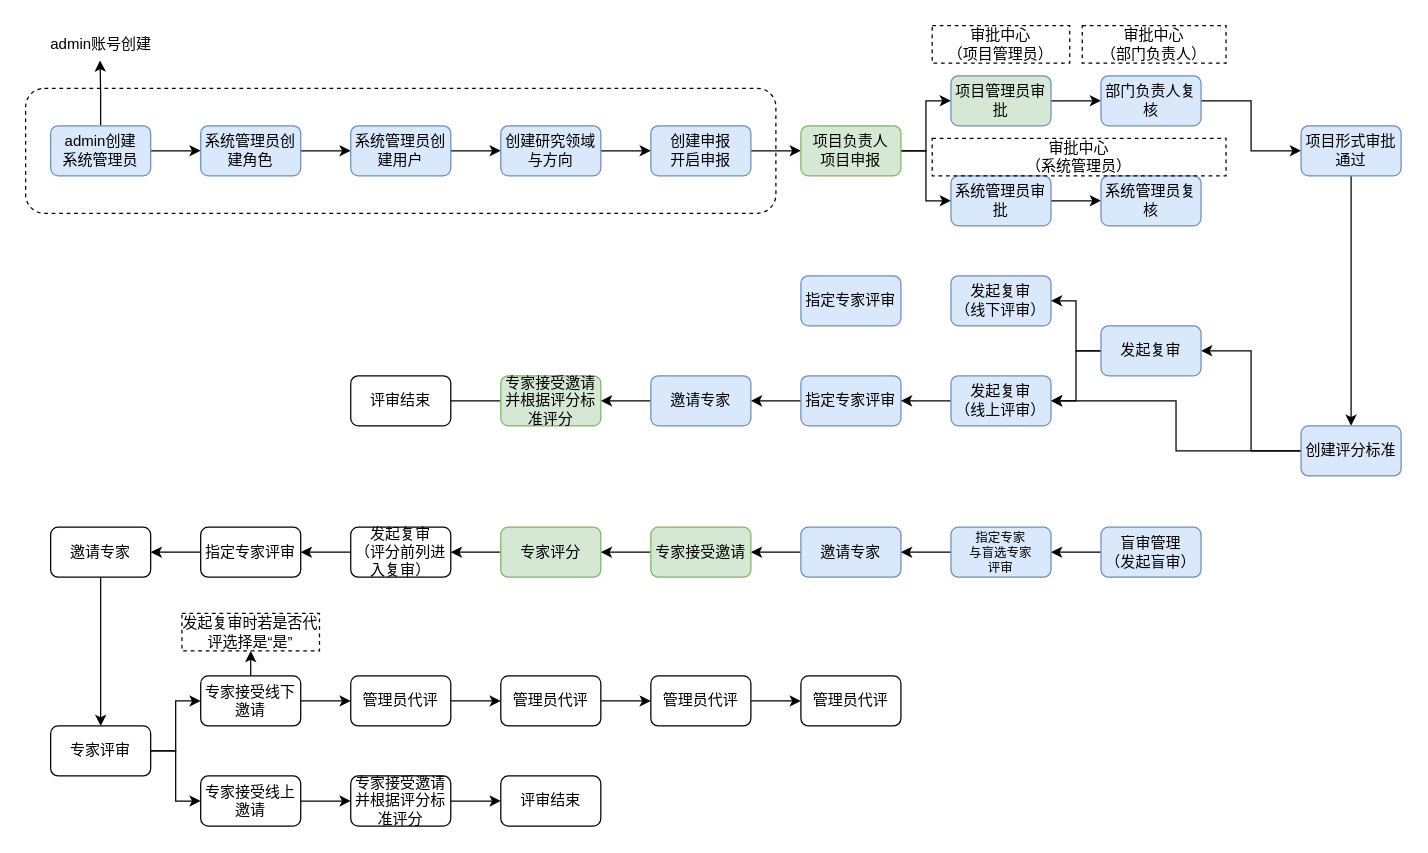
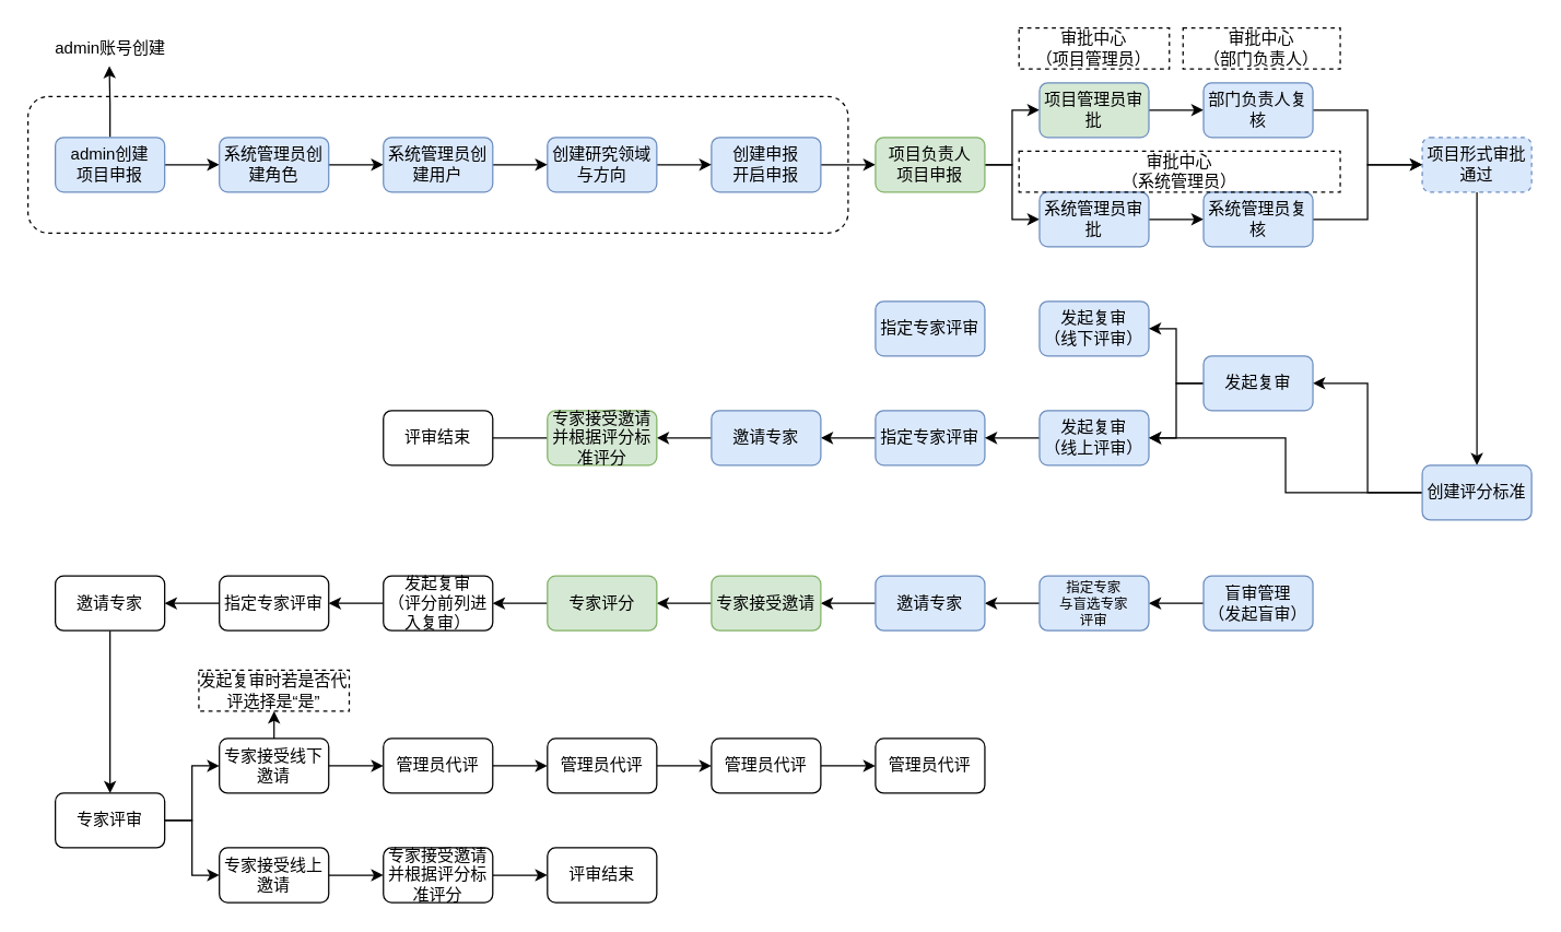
  <mxCell id="0" />
  <mxCell id="1" parent="0" />
  <mxCell id="2" value="" style="rounded=1;whiteSpace=wrap;html=1;dashed=1;" vertex="1" parent="1"><mxGeometry x="20" y="70" width="600" height="100" as="geometry" /></mxCell>
  <mxCell id="3" style="edgeStyle=orthogonalEdgeStyle;rounded=0;orthogonalLoop=1;jettySize=auto;html=1;exitX=1;exitY=0.5;exitDx=0;exitDy=0;entryX=0;entryY=0.5;entryDx=0;entryDy=0;" edge="1" parent="1" source="5" target="7"><mxGeometry relative="1" as="geometry" /></mxCell>
  <mxCell id="4" style="edgeStyle=orthogonalEdgeStyle;rounded=0;orthogonalLoop=1;jettySize=auto;html=1;exitX=0.5;exitY=0;exitDx=0;exitDy=0;entryX=0.495;entryY=0.924;entryDx=0;entryDy=0;entryPerimeter=0;" edge="1" parent="1" source="5" target="10"><mxGeometry relative="1" as="geometry" /></mxCell>
- <mxCell id="5" value="admin创建&lt;br&gt;系统管理员" style="rounded=1;whiteSpace=wrap;html=1;fillColor=#dae8fc;strokeColor=#6c8ebf;" vertex="1" parent="1"><mxGeometry x="40" y="100" width="80" height="40" as="geometry" /></mxCell>
+ <mxCell id="5" value="admin创建&lt;br&gt;项目申报" style="rounded=1;whiteSpace=wrap;html=1;fillColor=#dae8fc;strokeColor=#6c8ebf;" vertex="1" parent="1"><mxGeometry x="40" y="100" width="80" height="40" as="geometry" /></mxCell>
  <mxCell id="6" style="edgeStyle=orthogonalEdgeStyle;rounded=0;orthogonalLoop=1;jettySize=auto;html=1;exitX=1;exitY=0.5;exitDx=0;exitDy=0;" edge="1" parent="1" source="7" target="17"><mxGeometry relative="1" as="geometry" /></mxCell>
  <mxCell id="7" value="系统管理员创建角色" style="rounded=1;whiteSpace=wrap;html=1;fillColor=#dae8fc;strokeColor=#6c8ebf;" vertex="1" parent="1"><mxGeometry x="160" y="100" width="80" height="40" as="geometry" /></mxCell>
  <mxCell id="8" style="edgeStyle=orthogonalEdgeStyle;rounded=0;orthogonalLoop=1;jettySize=auto;html=1;exitX=1;exitY=0.5;exitDx=0;exitDy=0;entryX=0;entryY=0.5;entryDx=0;entryDy=0;" edge="1" parent="1" source="9" target="13"><mxGeometry relative="1" as="geometry" /></mxCell>
  <mxCell id="9" value="创建申报&lt;br&gt;开启申报" style="rounded=1;whiteSpace=wrap;html=1;fillColor=#dae8fc;strokeColor=#6c8ebf;" vertex="1" parent="1"><mxGeometry x="520" y="100" width="80" height="40" as="geometry" /></mxCell>
  <mxCell id="10" value="admin账号创建" style="text;html=1;align=center;verticalAlign=middle;resizable=0;points=[];autosize=1;strokeColor=none;fillColor=none;" vertex="1" parent="1"><mxGeometry x="30" y="20" width="100" height="30" as="geometry" /></mxCell>
  <mxCell id="11" style="edgeStyle=orthogonalEdgeStyle;rounded=0;orthogonalLoop=1;jettySize=auto;html=1;exitX=1;exitY=0.5;exitDx=0;exitDy=0;entryX=0;entryY=0.5;entryDx=0;entryDy=0;" edge="1" parent="1" source="13" target="19"><mxGeometry relative="1" as="geometry" /></mxCell>
  <mxCell id="12" style="edgeStyle=orthogonalEdgeStyle;rounded=0;orthogonalLoop=1;jettySize=auto;html=1;exitX=1;exitY=0.5;exitDx=0;exitDy=0;entryX=0;entryY=0.5;entryDx=0;entryDy=0;" edge="1" parent="1" source="13" target="34"><mxGeometry relative="1" as="geometry" /></mxCell>
  <mxCell id="13" value="项目负责人&lt;br&gt;项目申报" style="rounded=1;whiteSpace=wrap;html=1;fillColor=#d5e8d4;strokeColor=#82b366;" vertex="1" parent="1"><mxGeometry x="640" y="100" width="80" height="40" as="geometry" /></mxCell>
  <mxCell id="14" style="edgeStyle=orthogonalEdgeStyle;rounded=0;orthogonalLoop=1;jettySize=auto;html=1;exitX=1;exitY=0.5;exitDx=0;exitDy=0;" edge="1" parent="1" source="15" target="9"><mxGeometry relative="1" as="geometry" /></mxCell>
  <mxCell id="15" value="创建研究领域与方向" style="rounded=1;whiteSpace=wrap;html=1;fillColor=#dae8fc;strokeColor=#6c8ebf;" vertex="1" parent="1"><mxGeometry x="400" y="100" width="80" height="40" as="geometry" /></mxCell>
  <mxCell id="16" style="edgeStyle=orthogonalEdgeStyle;rounded=0;orthogonalLoop=1;jettySize=auto;html=1;exitX=1;exitY=0.5;exitDx=0;exitDy=0;entryX=0;entryY=0.5;entryDx=0;entryDy=0;" edge="1" parent="1" source="17" target="15"><mxGeometry relative="1" as="geometry" /></mxCell>
  <mxCell id="17" value="系统管理员创建用户" style="rounded=1;whiteSpace=wrap;html=1;fillColor=#dae8fc;strokeColor=#6c8ebf;" vertex="1" parent="1"><mxGeometry x="280" y="100" width="80" height="40" as="geometry" /></mxCell>
  <mxCell id="18" style="edgeStyle=orthogonalEdgeStyle;rounded=0;orthogonalLoop=1;jettySize=auto;html=1;exitX=1;exitY=0.5;exitDx=0;exitDy=0;" edge="1" parent="1" source="19" target="21"><mxGeometry relative="1" as="geometry" /></mxCell>
  <mxCell id="19" value="项目管理员审批" style="rounded=1;whiteSpace=wrap;html=1;fillColor=#d5e8d4;strokeColor=#6c8ebf;" vertex="1" parent="1"><mxGeometry x="760" y="60" width="80" height="40" as="geometry" /></mxCell>
  <mxCell id="20" style="edgeStyle=orthogonalEdgeStyle;rounded=0;orthogonalLoop=1;jettySize=auto;html=1;exitX=1;exitY=0.5;exitDx=0;exitDy=0;entryX=0;entryY=0.5;entryDx=0;entryDy=0;" edge="1" parent="1" source="21" target="23"><mxGeometry relative="1" as="geometry" /></mxCell>
  <mxCell id="21" value="部门负责人复核" style="rounded=1;whiteSpace=wrap;html=1;fillColor=#dae8fc;strokeColor=#6c8ebf;" vertex="1" parent="1"><mxGeometry x="880" y="60" width="80" height="40" as="geometry" /></mxCell>
  <mxCell id="22" style="edgeStyle=orthogonalEdgeStyle;rounded=0;orthogonalLoop=1;jettySize=auto;html=1;exitX=0.5;exitY=1;exitDx=0;exitDy=0;" edge="1" parent="1" source="23" target="26"><mxGeometry relative="1" as="geometry" /></mxCell>
- <mxCell id="23" value="项目形式审批通过" style="rounded=1;whiteSpace=wrap;html=1;fillColor=#dae8fc;strokeColor=#6c8ebf;" vertex="1" parent="1"><mxGeometry x="1040" y="100" width="80" height="40" as="geometry" /></mxCell>
+ <mxCell id="23" value="项目形式审批通过" style="rounded=1;whiteSpace=wrap;html=1;fillColor=#dae8fc;strokeColor=#6c8ebf;dashed=1;" vertex="1" parent="1"><mxGeometry x="1040" y="100" width="80" height="40" as="geometry" /></mxCell>
  <mxCell id="24" style="edgeStyle=orthogonalEdgeStyle;rounded=0;orthogonalLoop=1;jettySize=auto;html=1;exitX=0;exitY=0.5;exitDx=0;exitDy=0;entryX=1;entryY=0.5;entryDx=0;entryDy=0;" edge="1" parent="1" source="26" target="51"><mxGeometry relative="1" as="geometry" /></mxCell>
  <mxCell id="25" style="edgeStyle=orthogonalEdgeStyle;rounded=0;orthogonalLoop=1;jettySize=auto;html=1;exitX=0;exitY=0.5;exitDx=0;exitDy=0;" edge="1" parent="1" source="26" target="30"><mxGeometry relative="1" as="geometry" /></mxCell>
  <mxCell id="26" value="创建评分标准" style="rounded=1;whiteSpace=wrap;html=1;fillColor=#dae8fc;strokeColor=#6c8ebf;" vertex="1" parent="1"><mxGeometry x="1040" y="340" width="80" height="40" as="geometry" /></mxCell>
  <mxCell id="27" style="edgeStyle=orthogonalEdgeStyle;rounded=0;orthogonalLoop=1;jettySize=auto;html=1;exitX=0;exitY=0.5;exitDx=0;exitDy=0;entryX=1;entryY=0.5;entryDx=0;entryDy=0;" edge="1" parent="1" source="28" target="40"><mxGeometry relative="1" as="geometry" /></mxCell>
  <mxCell id="28" value="指定专家评审" style="rounded=1;whiteSpace=wrap;html=1;fillColor=#dae8fc;strokeColor=#6c8ebf;" vertex="1" parent="1"><mxGeometry x="640" y="300" width="80" height="40" as="geometry" /></mxCell>
  <mxCell id="29" style="edgeStyle=orthogonalEdgeStyle;rounded=0;orthogonalLoop=1;jettySize=auto;html=1;exitX=0;exitY=0.5;exitDx=0;exitDy=0;entryX=1;entryY=0.5;entryDx=0;entryDy=0;" edge="1" parent="1" source="30" target="28"><mxGeometry relative="1" as="geometry" /></mxCell>
  <mxCell id="30" value="发起复审&lt;br&gt;（线上评审）" style="rounded=1;whiteSpace=wrap;html=1;fillColor=#dae8fc;strokeColor=#6c8ebf;" vertex="1" parent="1"><mxGeometry x="760" y="300" width="80" height="40" as="geometry" /></mxCell>
  <mxCell id="31" style="edgeStyle=orthogonalEdgeStyle;rounded=0;orthogonalLoop=1;jettySize=auto;html=1;exitX=0;exitY=0.5;exitDx=0;exitDy=0;entryX=1;entryY=0.5;entryDx=0;entryDy=0;" edge="1" parent="1" source="32" target="38"><mxGeometry relative="1" as="geometry" /></mxCell>
  <mxCell id="32" value="盲审管理&lt;br&gt;（发起盲审）" style="rounded=1;whiteSpace=wrap;html=1;fillColor=#dae8fc;strokeColor=#6c8ebf;" vertex="1" parent="1"><mxGeometry x="880" y="421" width="80" height="40" as="geometry" /></mxCell>
  <mxCell id="33" style="edgeStyle=orthogonalEdgeStyle;rounded=0;orthogonalLoop=1;jettySize=auto;html=1;exitX=1;exitY=0.5;exitDx=0;exitDy=0;entryX=0;entryY=0.5;entryDx=0;entryDy=0;" edge="1" parent="1" source="34" target="36"><mxGeometry relative="1" as="geometry" /></mxCell>
  <mxCell id="34" value="系统管理员审批" style="rounded=1;whiteSpace=wrap;html=1;fillColor=#dae8fc;strokeColor=#6c8ebf;" vertex="1" parent="1"><mxGeometry x="760" y="140" width="80" height="40" as="geometry" /></mxCell>
+ <mxCell id="35" style="edgeStyle=orthogonalEdgeStyle;rounded=0;orthogonalLoop=1;jettySize=auto;html=1;exitX=1;exitY=0.5;exitDx=0;exitDy=0;entryX=0;entryY=0.5;entryDx=0;entryDy=0;" edge="1" parent="1" source="36" target="23"><mxGeometry relative="1" as="geometry" /></mxCell>
  <mxCell id="36" value="系统管理员复核" style="rounded=1;whiteSpace=wrap;html=1;fillColor=#dae8fc;strokeColor=#6c8ebf;" vertex="1" parent="1"><mxGeometry x="880" y="140" width="80" height="40" as="geometry" /></mxCell>
  <mxCell id="37" style="edgeStyle=orthogonalEdgeStyle;rounded=0;orthogonalLoop=1;jettySize=auto;html=1;exitX=0;exitY=0.5;exitDx=0;exitDy=0;entryX=1;entryY=0.5;entryDx=0;entryDy=0;" edge="1" parent="1" source="38" target="42"><mxGeometry relative="1" as="geometry" /></mxCell>
  <mxCell id="38" value="指定专家&lt;br style=&quot;font-size: 10px;&quot;&gt;与盲选专家&lt;br style=&quot;font-size: 10px;&quot;&gt;评审" style="rounded=1;whiteSpace=wrap;html=1;fontSize=10;fillColor=#dae8fc;strokeColor=#6c8ebf;" vertex="1" parent="1"><mxGeometry x="760" y="421" width="80" height="40" as="geometry" /></mxCell>
  <mxCell id="39" style="edgeStyle=orthogonalEdgeStyle;rounded=0;orthogonalLoop=1;jettySize=auto;html=1;exitX=0;exitY=0.5;exitDx=0;exitDy=0;entryX=1;entryY=0.5;entryDx=0;entryDy=0;" edge="1" parent="1" source="40" target="44"><mxGeometry relative="1" as="geometry" /></mxCell>
  <mxCell id="40" value="邀请专家" style="rounded=1;whiteSpace=wrap;html=1;fillColor=#dae8fc;strokeColor=#6c8ebf;" vertex="1" parent="1"><mxGeometry x="520" y="300" width="80" height="40" as="geometry" /></mxCell>
  <mxCell id="41" style="edgeStyle=orthogonalEdgeStyle;rounded=0;orthogonalLoop=1;jettySize=auto;html=1;exitX=0;exitY=0.5;exitDx=0;exitDy=0;entryX=1;entryY=0.5;entryDx=0;entryDy=0;" edge="1" parent="1" source="42" target="46"><mxGeometry relative="1" as="geometry" /></mxCell>
  <mxCell id="42" value="邀请专家" style="rounded=1;whiteSpace=wrap;html=1;fillColor=#dae8fc;strokeColor=#6c8ebf;" vertex="1" parent="1"><mxGeometry x="640" y="421" width="80" height="40" as="geometry" /></mxCell>
  <mxCell id="43" style="edgeStyle=orthogonalEdgeStyle;rounded=0;orthogonalLoop=1;jettySize=auto;html=1;exitX=0;exitY=0.5;exitDx=0;exitDy=0;entryX=1;entryY=0.5;entryDx=0;entryDy=0;" edge="1" parent="1" source="44"><mxGeometry relative="1" as="geometry"><mxPoint x="320" y="320" as="targetPoint" /></mxGeometry></mxCell>
  <mxCell id="44" value="专家接受邀请并根据评分标准评分" style="rounded=1;whiteSpace=wrap;html=1;strokeColor=#82b366;fillColor=#d5e8d4;" vertex="1" parent="1"><mxGeometry x="400" y="300" width="80" height="40" as="geometry" /></mxCell>
  <mxCell id="45" style="edgeStyle=orthogonalEdgeStyle;rounded=0;orthogonalLoop=1;jettySize=auto;html=1;exitX=0;exitY=0.5;exitDx=0;exitDy=0;" edge="1" parent="1" source="46" target="54"><mxGeometry relative="1" as="geometry" /></mxCell>
  <mxCell id="46" value="专家接受邀请" style="rounded=1;whiteSpace=wrap;html=1;strokeColor=#82b366;fillColor=#d5e8d4;" vertex="1" parent="1"><mxGeometry x="520" y="421" width="80" height="40" as="geometry" /></mxCell>
  <mxCell id="47" value="评审结束" style="rounded=1;whiteSpace=wrap;html=1;" vertex="1" parent="1"><mxGeometry x="280" y="300" width="80" height="40" as="geometry" /></mxCell>
  <mxCell id="48" value="发起复审&lt;br&gt;（线下评审）" style="rounded=1;whiteSpace=wrap;html=1;fillColor=#dae8fc;strokeColor=#6c8ebf;" vertex="1" parent="1"><mxGeometry x="760" y="220" width="80" height="40" as="geometry" /></mxCell>
  <mxCell id="49" style="edgeStyle=orthogonalEdgeStyle;rounded=0;orthogonalLoop=1;jettySize=auto;html=1;exitX=0;exitY=0.5;exitDx=0;exitDy=0;entryX=1;entryY=0.5;entryDx=0;entryDy=0;" edge="1" parent="1" source="51" target="30"><mxGeometry relative="1" as="geometry" /></mxCell>
  <mxCell id="50" style="edgeStyle=orthogonalEdgeStyle;rounded=0;orthogonalLoop=1;jettySize=auto;html=1;exitX=0;exitY=0.5;exitDx=0;exitDy=0;entryX=1;entryY=0.5;entryDx=0;entryDy=0;" edge="1" parent="1" source="51" target="48"><mxGeometry relative="1" as="geometry" /></mxCell>
  <mxCell id="51" value="发起复审" style="rounded=1;whiteSpace=wrap;html=1;fillColor=#dae8fc;strokeColor=#6c8ebf;" vertex="1" parent="1"><mxGeometry x="880" y="260" width="80" height="40" as="geometry" /></mxCell>
  <mxCell id="52" value="指定专家评审" style="rounded=1;whiteSpace=wrap;html=1;fillColor=#dae8fc;strokeColor=#6c8ebf;" vertex="1" parent="1"><mxGeometry x="640" y="220" width="80" height="40" as="geometry" /></mxCell>
  <mxCell id="53" style="edgeStyle=orthogonalEdgeStyle;rounded=0;orthogonalLoop=1;jettySize=auto;html=1;exitX=0;exitY=0.5;exitDx=0;exitDy=0;entryX=1;entryY=0.5;entryDx=0;entryDy=0;" edge="1" parent="1" source="54" target="56"><mxGeometry relative="1" as="geometry" /></mxCell>
  <mxCell id="54" value="专家评分" style="rounded=1;whiteSpace=wrap;html=1;strokeColor=#82b366;fillColor=#d5e8d4;" vertex="1" parent="1"><mxGeometry x="400" y="421" width="80" height="40" as="geometry" /></mxCell>
  <mxCell id="55" style="edgeStyle=orthogonalEdgeStyle;rounded=0;orthogonalLoop=1;jettySize=auto;html=1;exitX=0;exitY=0.5;exitDx=0;exitDy=0;entryX=1;entryY=0.5;entryDx=0;entryDy=0;" edge="1" parent="1" source="56" target="58"><mxGeometry relative="1" as="geometry" /></mxCell>
  <mxCell id="56" value="发起复审&lt;br&gt;（评分前列进入复审）" style="rounded=1;whiteSpace=wrap;html=1;" vertex="1" parent="1"><mxGeometry x="280" y="421" width="80" height="40" as="geometry" /></mxCell>
  <mxCell id="57" style="edgeStyle=orthogonalEdgeStyle;rounded=0;orthogonalLoop=1;jettySize=auto;html=1;exitX=0;exitY=0.5;exitDx=0;exitDy=0;entryX=1;entryY=0.5;entryDx=0;entryDy=0;" edge="1" parent="1" source="58" target="67"><mxGeometry relative="1" as="geometry" /></mxCell>
  <mxCell id="58" value="指定专家评审" style="rounded=1;whiteSpace=wrap;html=1;" vertex="1" parent="1"><mxGeometry x="160" y="421" width="80" height="40" as="geometry" /></mxCell>
  <mxCell id="59" style="edgeStyle=orthogonalEdgeStyle;rounded=0;orthogonalLoop=1;jettySize=auto;html=1;exitX=1;exitY=0.5;exitDx=0;exitDy=0;" edge="1" parent="1" source="60" target="76"><mxGeometry relative="1" as="geometry" /></mxCell>
  <mxCell id="60" value="管理员代评" style="rounded=1;whiteSpace=wrap;html=1;" vertex="1" parent="1"><mxGeometry x="280" y="540" width="80" height="40" as="geometry" /></mxCell>
  <mxCell id="61" style="edgeStyle=orthogonalEdgeStyle;rounded=0;orthogonalLoop=1;jettySize=auto;html=1;exitX=1;exitY=0.5;exitDx=0;exitDy=0;entryX=0;entryY=0.5;entryDx=0;entryDy=0;" edge="1" parent="1" source="63" target="70"><mxGeometry relative="1" as="geometry" /></mxCell>
  <mxCell id="62" style="edgeStyle=orthogonalEdgeStyle;rounded=0;orthogonalLoop=1;jettySize=auto;html=1;exitX=1;exitY=0.5;exitDx=0;exitDy=0;entryX=0;entryY=0.5;entryDx=0;entryDy=0;" edge="1" parent="1" source="63" target="65"><mxGeometry relative="1" as="geometry" /></mxCell>
  <mxCell id="63" value="专家评审" style="rounded=1;whiteSpace=wrap;html=1;" vertex="1" parent="1"><mxGeometry x="40" y="580" width="80" height="40" as="geometry" /></mxCell>
  <mxCell id="64" style="edgeStyle=orthogonalEdgeStyle;rounded=0;orthogonalLoop=1;jettySize=auto;html=1;exitX=1;exitY=0.5;exitDx=0;exitDy=0;entryX=0;entryY=0.5;entryDx=0;entryDy=0;" edge="1" parent="1" source="65" target="72"><mxGeometry relative="1" as="geometry" /></mxCell>
  <mxCell id="65" value="专家接受线上邀请" style="rounded=1;whiteSpace=wrap;html=1;" vertex="1" parent="1"><mxGeometry x="160" y="620" width="80" height="40" as="geometry" /></mxCell>
  <mxCell id="66" style="edgeStyle=orthogonalEdgeStyle;rounded=0;orthogonalLoop=1;jettySize=auto;html=1;exitX=0.5;exitY=1;exitDx=0;exitDy=0;entryX=0.5;entryY=0;entryDx=0;entryDy=0;" edge="1" parent="1" source="67" target="63"><mxGeometry relative="1" as="geometry" /></mxCell>
  <mxCell id="67" value="邀请专家" style="rounded=1;whiteSpace=wrap;html=1;" vertex="1" parent="1"><mxGeometry x="40" y="421" width="80" height="40" as="geometry" /></mxCell>
  <mxCell id="68" style="edgeStyle=orthogonalEdgeStyle;rounded=0;orthogonalLoop=1;jettySize=auto;html=1;exitX=1;exitY=0.5;exitDx=0;exitDy=0;" edge="1" parent="1" source="70" target="60"><mxGeometry relative="1" as="geometry" /></mxCell>
  <mxCell id="69" style="edgeStyle=orthogonalEdgeStyle;rounded=0;orthogonalLoop=1;jettySize=auto;html=1;exitX=0.5;exitY=0;exitDx=0;exitDy=0;entryX=0.5;entryY=1;entryDx=0;entryDy=0;" edge="1" parent="1" source="70" target="73"><mxGeometry relative="1" as="geometry" /></mxCell>
  <mxCell id="70" value="专家接受线下邀请" style="rounded=1;whiteSpace=wrap;html=1;" vertex="1" parent="1"><mxGeometry x="160" y="540" width="80" height="40" as="geometry" /></mxCell>
  <mxCell id="71" style="edgeStyle=orthogonalEdgeStyle;rounded=0;orthogonalLoop=1;jettySize=auto;html=1;exitX=1;exitY=0.5;exitDx=0;exitDy=0;entryX=0;entryY=0.5;entryDx=0;entryDy=0;" edge="1" parent="1" source="72" target="74"><mxGeometry relative="1" as="geometry" /></mxCell>
  <mxCell id="72" value="专家接受邀请并根据评分标准评分" style="rounded=1;whiteSpace=wrap;html=1;" vertex="1" parent="1"><mxGeometry x="280" y="620" width="80" height="40" as="geometry" /></mxCell>
  <mxCell id="73" value="发起复审时若是否代评选择是“是”" style="text;html=1;strokeColor=default;fillColor=none;align=center;verticalAlign=middle;whiteSpace=wrap;rounded=0;dashed=1;" vertex="1" parent="1"><mxGeometry x="145" y="490" width="110" height="30" as="geometry" /></mxCell>
  <mxCell id="74" value="评审结束" style="rounded=1;whiteSpace=wrap;html=1;" vertex="1" parent="1"><mxGeometry x="400" y="620" width="80" height="40" as="geometry" /></mxCell>
  <mxCell id="75" style="edgeStyle=orthogonalEdgeStyle;rounded=0;orthogonalLoop=1;jettySize=auto;html=1;exitX=1;exitY=0.5;exitDx=0;exitDy=0;entryX=0;entryY=0.5;entryDx=0;entryDy=0;" edge="1" parent="1" source="76" target="78"><mxGeometry relative="1" as="geometry" /></mxCell>
  <mxCell id="76" value="管理员代评" style="rounded=1;whiteSpace=wrap;html=1;" vertex="1" parent="1"><mxGeometry x="400" y="540" width="80" height="40" as="geometry" /></mxCell>
  <mxCell id="77" style="edgeStyle=orthogonalEdgeStyle;rounded=0;orthogonalLoop=1;jettySize=auto;html=1;exitX=1;exitY=0.5;exitDx=0;exitDy=0;entryX=0;entryY=0.5;entryDx=0;entryDy=0;" edge="1" parent="1" source="78" target="79"><mxGeometry relative="1" as="geometry" /></mxCell>
  <mxCell id="78" value="管理员代评" style="rounded=1;whiteSpace=wrap;html=1;" vertex="1" parent="1"><mxGeometry x="520" y="540" width="80" height="40" as="geometry" /></mxCell>
  <mxCell id="79" value="管理员代评" style="rounded=1;whiteSpace=wrap;html=1;" vertex="1" parent="1"><mxGeometry x="640" y="540" width="80" height="40" as="geometry" /></mxCell>
  <mxCell id="80" value="审批中心&lt;br&gt;（项目管理员）" style="text;html=1;strokeColor=default;fillColor=none;align=center;verticalAlign=middle;whiteSpace=wrap;rounded=0;dashed=1;" vertex="1" parent="1"><mxGeometry x="745" y="20" width="110" height="30" as="geometry" /></mxCell>
  <mxCell id="81" value="审批中心&lt;br&gt;（部门负责人）" style="text;html=1;strokeColor=default;fillColor=none;align=center;verticalAlign=middle;whiteSpace=wrap;rounded=0;dashed=1;" vertex="1" parent="1"><mxGeometry x="865" y="20" width="115" height="30" as="geometry" /></mxCell>
  <mxCell id="82" value="审批中心&lt;br&gt;（系统管理员）" style="text;html=1;strokeColor=default;fillColor=none;align=center;verticalAlign=middle;whiteSpace=wrap;rounded=0;dashed=1;" vertex="1" parent="1"><mxGeometry x="745" y="110" width="235" height="30" as="geometry" /></mxCell>
